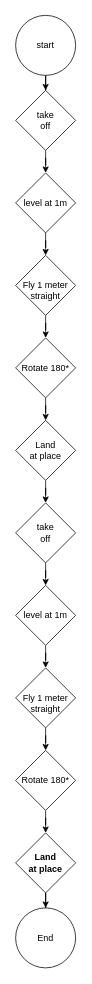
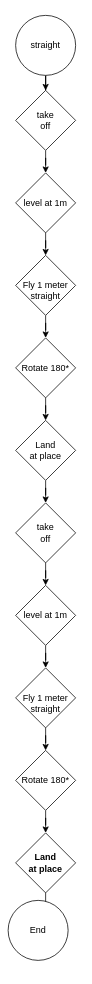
  <mxCell id="0" />
  <mxCell id="1" parent="0" />
  <mxCell id="2" value="" style="edgeStyle=orthogonalEdgeStyle;rounded=0;orthogonalLoop=1;jettySize=auto;html=1;" edge="1" parent="1" source="3" target="5"><mxGeometry relative="1" as="geometry" /></mxCell>
- <mxCell id="3" value="start" style="ellipse;whiteSpace=wrap;html=1;aspect=fixed;" vertex="1" parent="1"><mxGeometry x="20" y="20" width="80" height="80" as="geometry" /></mxCell>
+ <mxCell id="3" value="straight" style="ellipse;whiteSpace=wrap;html=1;aspect=fixed;" vertex="1" parent="1"><mxGeometry x="20" y="20" width="80" height="80" as="geometry" /></mxCell>
  <mxCell id="4" value="" style="edgeStyle=orthogonalEdgeStyle;rounded=0;orthogonalLoop=1;jettySize=auto;html=1;" edge="1" parent="1" source="5" target="7"><mxGeometry relative="1" as="geometry" /></mxCell>
  <mxCell id="5" value="take&lt;br&gt;off" style="rhombus;whiteSpace=wrap;html=1;" vertex="1" parent="1"><mxGeometry x="20" y="120" width="80" height="80" as="geometry" /></mxCell>
  <mxCell id="6" value="" style="edgeStyle=orthogonalEdgeStyle;rounded=0;orthogonalLoop=1;jettySize=auto;html=1;" edge="1" parent="1" source="7" target="9"><mxGeometry relative="1" as="geometry" /></mxCell>
  <mxCell id="7" value="level at 1m" style="rhombus;whiteSpace=wrap;html=1;" vertex="1" parent="1"><mxGeometry x="20" y="230" width="80" height="80" as="geometry" /></mxCell>
  <mxCell id="8" value="" style="edgeStyle=orthogonalEdgeStyle;rounded=0;orthogonalLoop=1;jettySize=auto;html=1;" edge="1" parent="1" source="9" target="11"><mxGeometry relative="1" as="geometry" /></mxCell>
  <mxCell id="9" value="&lt;br&gt;Fly 1 meter straight" style="rhombus;whiteSpace=wrap;html=1;" vertex="1" parent="1"><mxGeometry x="20" y="340" width="80" height="80" as="geometry" /></mxCell>
  <mxCell id="10" value="" style="edgeStyle=orthogonalEdgeStyle;rounded=0;orthogonalLoop=1;jettySize=auto;html=1;" edge="1" parent="1" source="11" target="13"><mxGeometry relative="1" as="geometry" /></mxCell>
  <mxCell id="11" value="Rotate 180*" style="rhombus;whiteSpace=wrap;html=1;" vertex="1" parent="1"><mxGeometry x="20" y="450" width="80" height="80" as="geometry" /></mxCell>
  <mxCell id="12" value="" style="edgeStyle=orthogonalEdgeStyle;rounded=0;orthogonalLoop=1;jettySize=auto;html=1;" edge="1" parent="1" source="13" target="15"><mxGeometry relative="1" as="geometry" /></mxCell>
  <mxCell id="13" value="Land &lt;br&gt;at place" style="rhombus;whiteSpace=wrap;html=1;" vertex="1" parent="1"><mxGeometry x="20" y="560" width="80" height="80" as="geometry" /></mxCell>
  <mxCell id="14" value="" style="edgeStyle=orthogonalEdgeStyle;rounded=0;orthogonalLoop=1;jettySize=auto;html=1;" edge="1" parent="1" source="15" target="17"><mxGeometry relative="1" as="geometry" /></mxCell>
  <mxCell id="15" value="take&lt;br&gt;off" style="rhombus;whiteSpace=wrap;html=1;" vertex="1" parent="1"><mxGeometry x="20" y="670" width="80" height="80" as="geometry" /></mxCell>
  <mxCell id="16" value="" style="edgeStyle=orthogonalEdgeStyle;rounded=0;orthogonalLoop=1;jettySize=auto;html=1;" edge="1" parent="1" source="17" target="19"><mxGeometry relative="1" as="geometry" /></mxCell>
  <mxCell id="17" value="level at 1m" style="rhombus;whiteSpace=wrap;html=1;" vertex="1" parent="1"><mxGeometry x="20" y="780" width="80" height="80" as="geometry" /></mxCell>
  <mxCell id="18" value="" style="edgeStyle=orthogonalEdgeStyle;rounded=0;orthogonalLoop=1;jettySize=auto;html=1;" edge="1" parent="1" source="19" target="21"><mxGeometry relative="1" as="geometry" /></mxCell>
  <mxCell id="19" value="&lt;br&gt;Fly 1 meter straight" style="rhombus;whiteSpace=wrap;html=1;" vertex="1" parent="1"><mxGeometry x="20" y="890" width="80" height="80" as="geometry" /></mxCell>
  <mxCell id="20" value="" style="edgeStyle=orthogonalEdgeStyle;rounded=0;orthogonalLoop=1;jettySize=auto;html=1;" edge="1" parent="1" source="21" target="23"><mxGeometry relative="1" as="geometry" /></mxCell>
  <mxCell id="21" value="Rotate 180*" style="rhombus;whiteSpace=wrap;html=1;" vertex="1" parent="1"><mxGeometry x="20" y="1000" width="80" height="80" as="geometry" /></mxCell>
  <mxCell id="22" value="" style="edgeStyle=orthogonalEdgeStyle;rounded=0;orthogonalLoop=1;jettySize=auto;html=1;" edge="1" parent="1" source="23" target="24"><mxGeometry relative="1" as="geometry" /></mxCell>
  <mxCell id="23" value="&lt;b&gt;Land &lt;br&gt;at place&lt;/b&gt;" style="rhombus;whiteSpace=wrap;html=1;" vertex="1" parent="1"><mxGeometry x="20" y="1110" width="80" height="80" as="geometry" /></mxCell>
- <mxCell id="24" value="End" style="ellipse;whiteSpace=wrap;html=1;aspect=fixed;" vertex="1" parent="1"><mxGeometry x="20" y="1210" width="80" height="80" as="geometry" /></mxCell>
+ <mxCell id="24" value="End" style="ellipse;whiteSpace=wrap;html=1;aspect=fixed;" vertex="1" parent="1"><mxGeometry x="10" y="1200" width="80" height="80" as="geometry" /></mxCell>
